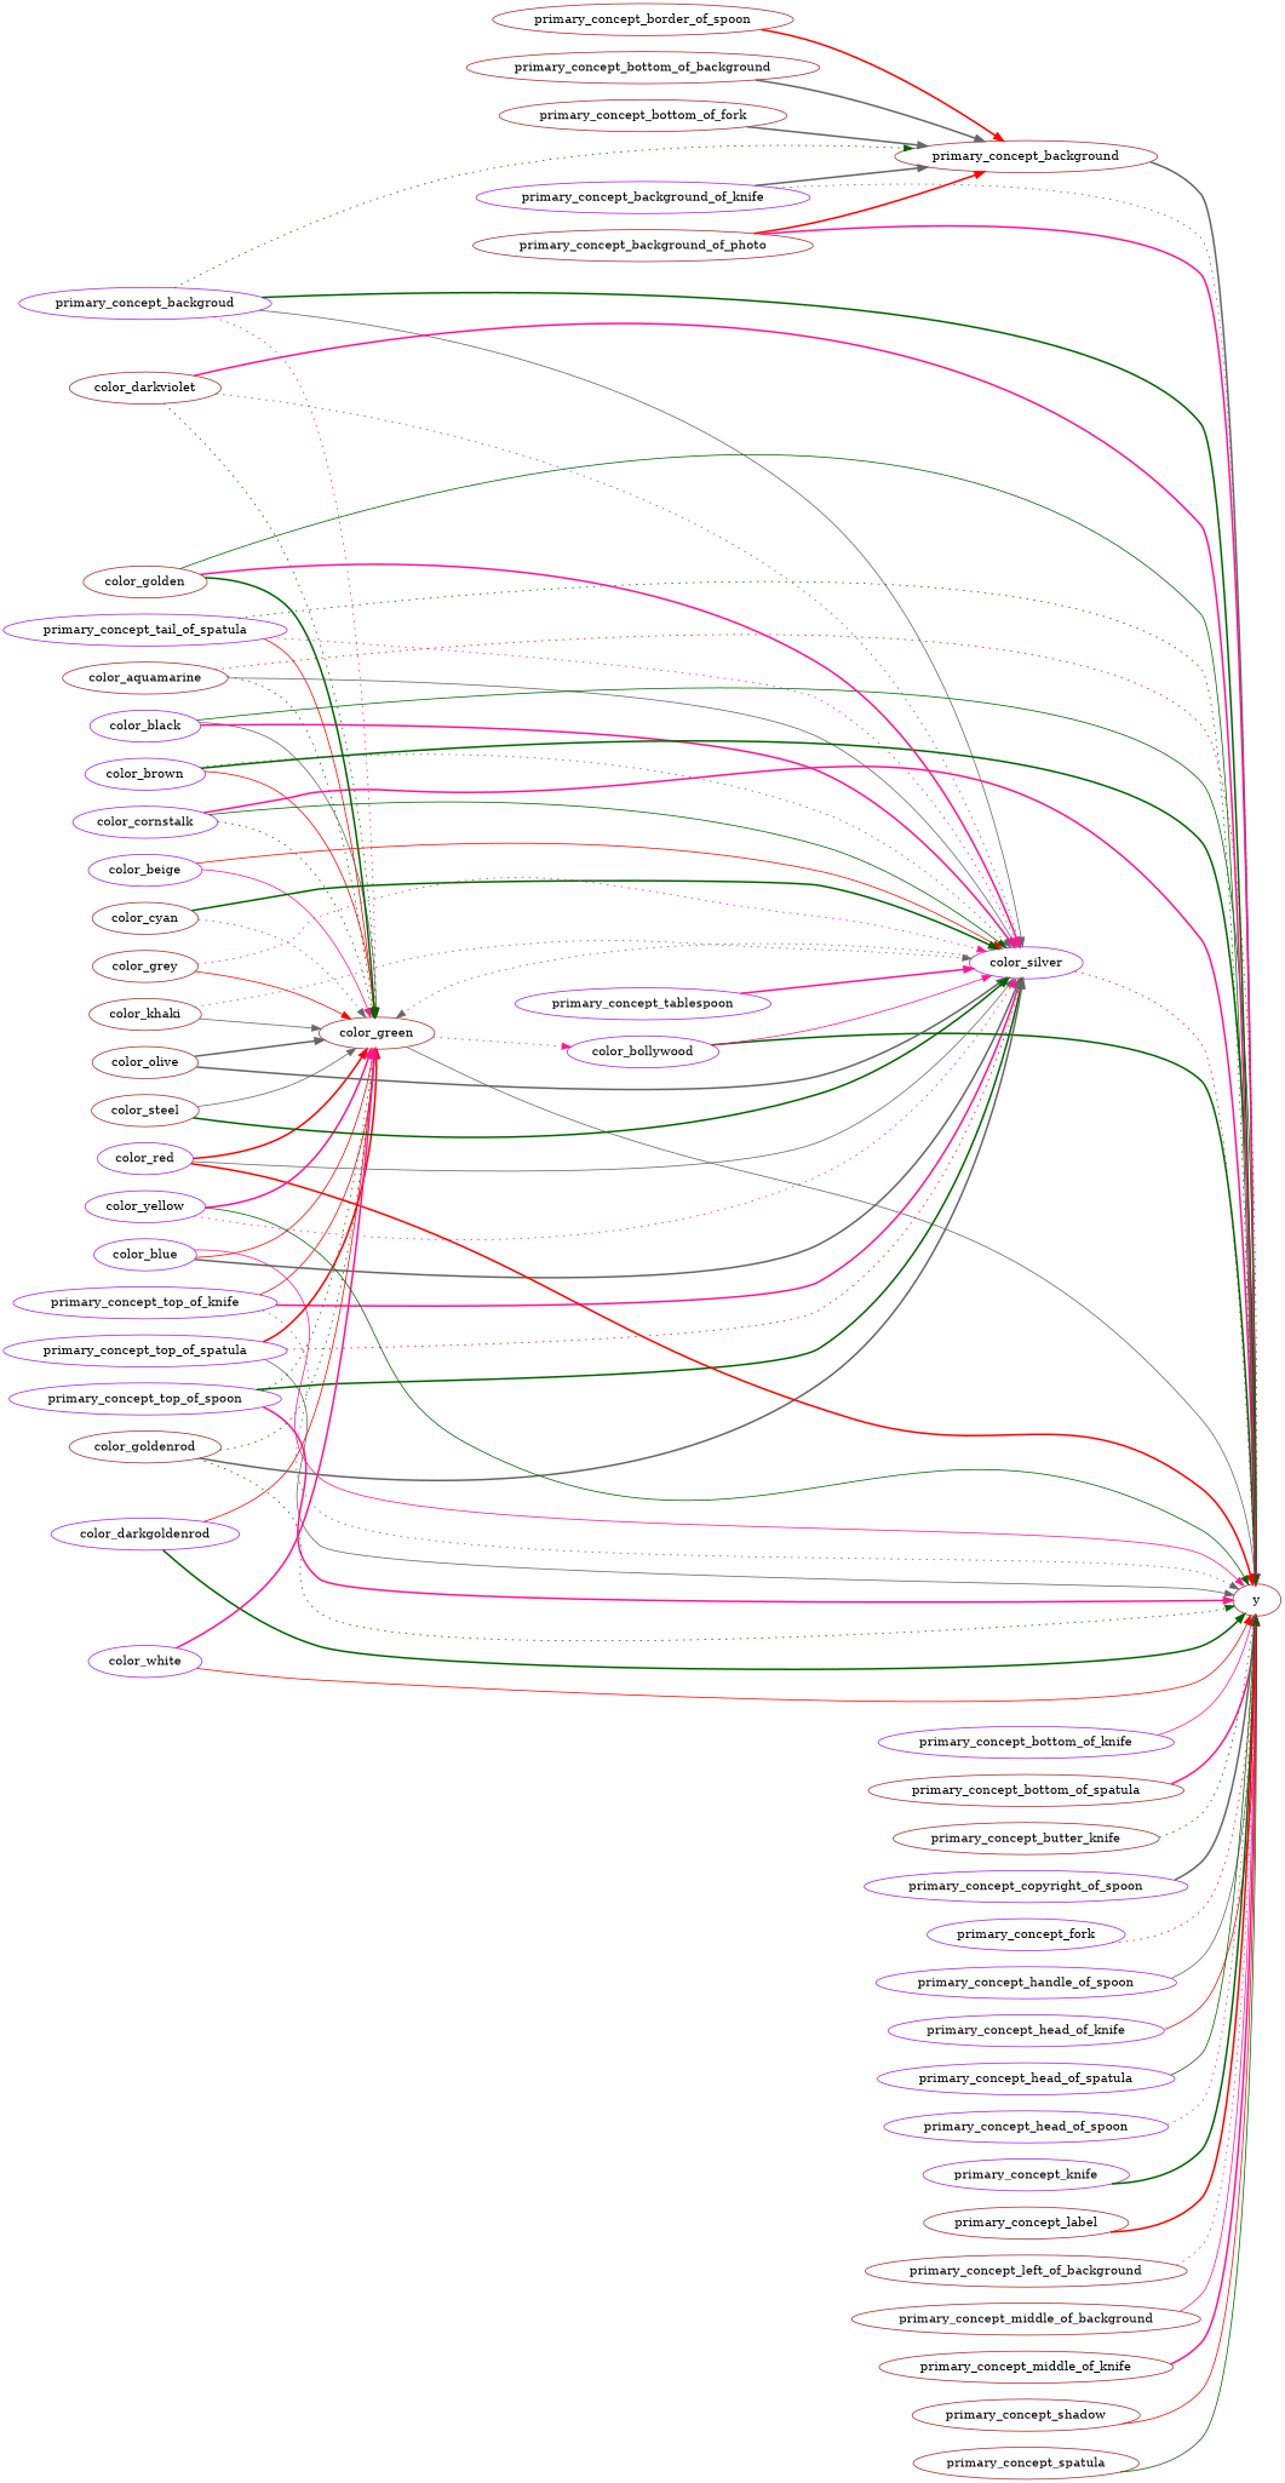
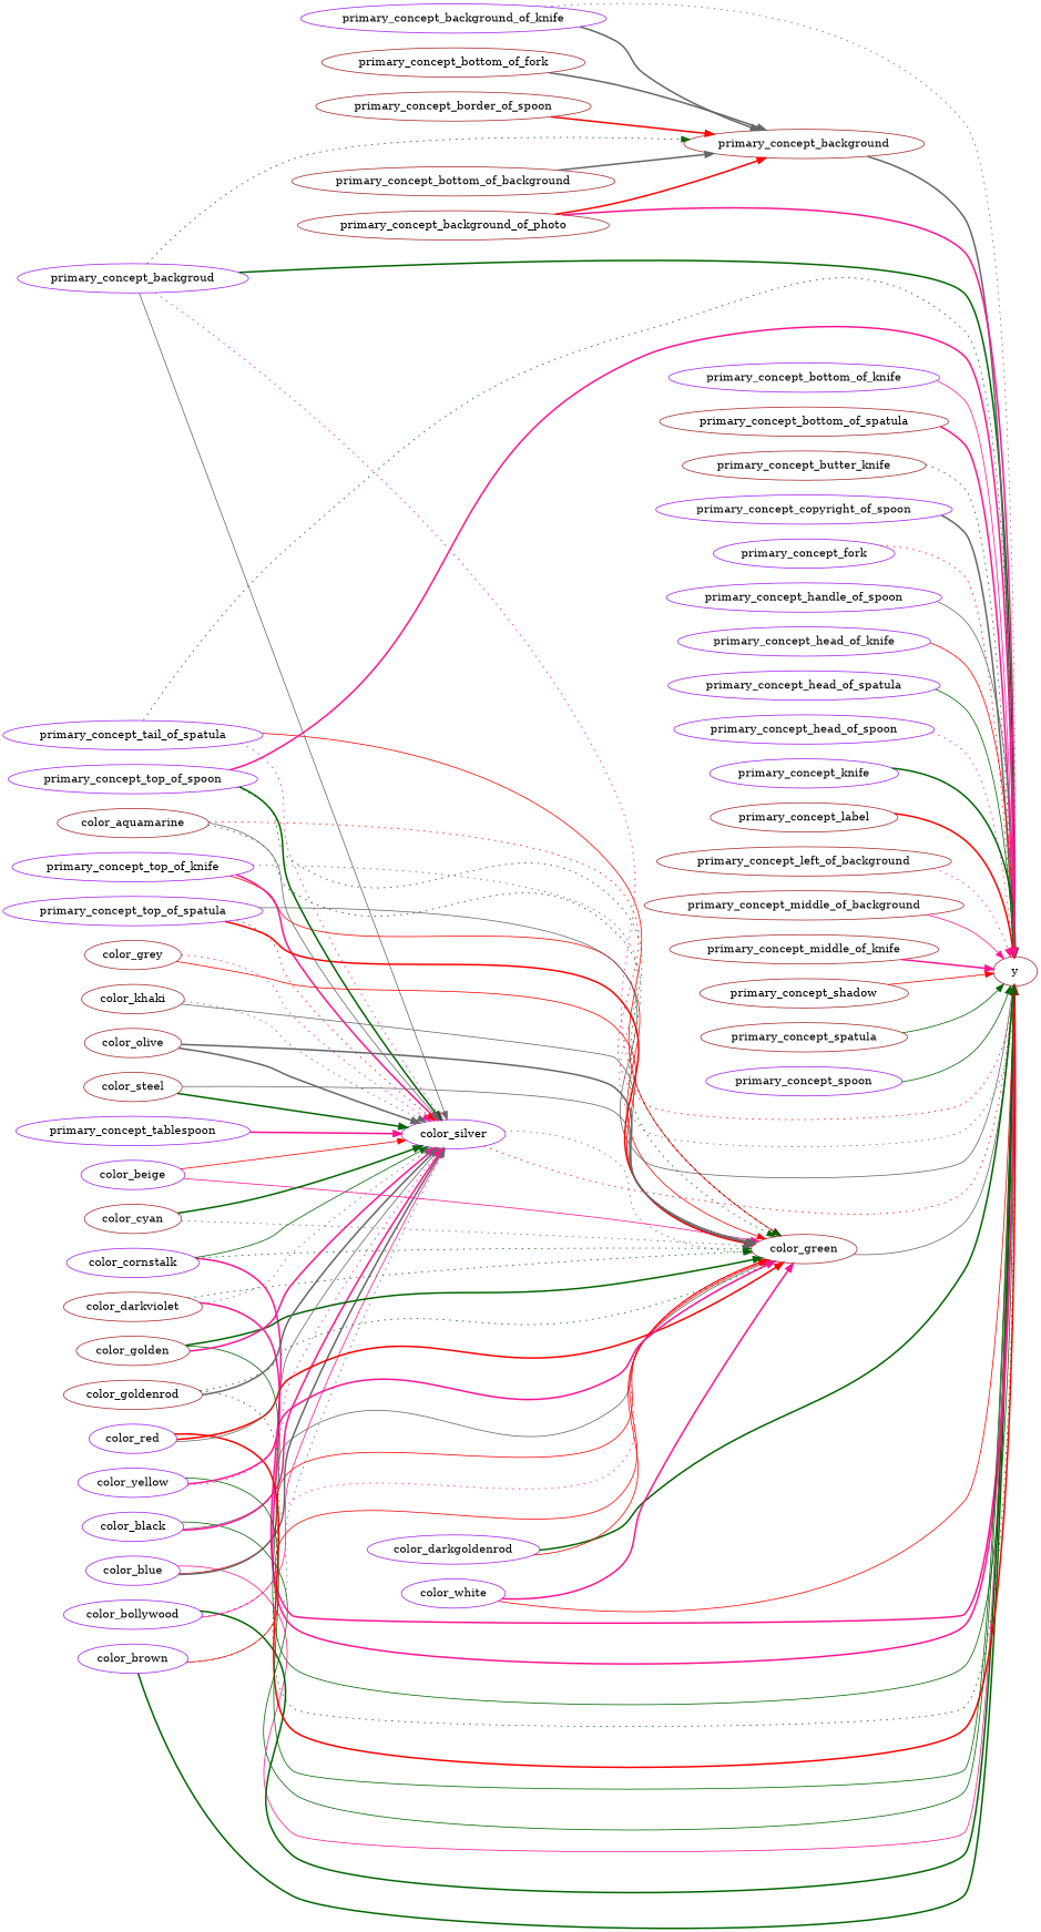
  strict digraph {
    rankdir=LR
    node [color=purple]
    edge [color=darkgreen style=bold]
    y [color=brown]
    primary_concept_backgroud
    primary_concept_background [color=brown]
    color_green [color=brown]
    color_silver
    primary_concept_background_of_knife
    primary_concept_background_of_photo [color=brown]
    primary_concept_bottom_of_knife
    primary_concept_bottom_of_spatula [color=brown]
    primary_concept_butter_knife [color=brown]
    primary_concept_copyright_of_spoon
    primary_concept_fork
    primary_concept_handle_of_spoon
    primary_concept_head_of_knife
    primary_concept_head_of_spatula
    primary_concept_head_of_spoon
    primary_concept_knife
    primary_concept_label [color=brown]
    primary_concept_left_of_background [color=brown]
    primary_concept_middle_of_background [color=brown]
    primary_concept_middle_of_knife [color=brown]
    primary_concept_shadow [color=brown]
    primary_concept_spatula [color=brown]
+   primary_concept_spoon
    primary_concept_tail_of_spatula
    primary_concept_top_of_knife
    primary_concept_top_of_spatula
    primary_concept_top_of_spoon
    color_aquamarine [color=brown]
    color_black
    color_blue
    color_bollywood
    color_brown
    color_cornstalk
    color_darkgoldenrod
    color_darkviolet [color=brown]
    color_golden [color=brown]
    color_goldenrod [color=brown]
    color_red
    color_white
    color_yellow
    primary_concept_border_of_spoon [color=brown]
    primary_concept_bottom_of_background [color=brown]
    primary_concept_bottom_of_fork [color=brown]
    primary_concept_tablespoon
    color_beige
    color_cyan [color=brown]
    color_grey [color=brown]
    color_khaki [color=brown]
    color_olive [color=brown]
    color_steel [color=brown]
    primary_concept_backgroud -> y
    primary_concept_backgroud -> primary_concept_background [style=dotted]
    primary_concept_backgroud -> color_green [color=deeppink style=dotted]
    primary_concept_backgroud -> color_silver [color=gray40 style=solid]
    primary_concept_background -> y [color=gray40]
    color_green -> y [color=gray40 style=solid]
    color_silver -> y [color=red style=dotted]
    color_silver -> color_green [color=gray40 style=dotted]
    primary_concept_background_of_knife -> y [color=gray40 style=dotted]
    primary_concept_background_of_knife -> primary_concept_background [color=gray40]
    primary_concept_background_of_photo -> y [color=deeppink]
    primary_concept_background_of_photo -> primary_concept_background [color=red]
    primary_concept_bottom_of_knife -> y [color=deeppink style=solid]
    primary_concept_bottom_of_spatula -> y [color=deeppink]
    primary_concept_butter_knife -> y [style=dotted]
    primary_concept_copyright_of_spoon -> y [color=gray40]
    primary_concept_fork -> y [color=red style=dotted]
    primary_concept_handle_of_spoon -> y [color=gray40 style=solid]
    primary_concept_head_of_knife -> y [color=red style=solid]
    primary_concept_head_of_spatula -> y [style=solid]
    primary_concept_head_of_spoon -> y [color=deeppink style=dotted]
    primary_concept_knife -> y
    primary_concept_label -> y [color=red]
    primary_concept_left_of_background -> y [color=deeppink style=dotted]
    primary_concept_middle_of_background -> y [color=deeppink style=solid]
    primary_concept_middle_of_knife -> y [color=deeppink]
    primary_concept_shadow -> y [color=red style=solid]
    primary_concept_spatula -> y [style=solid]
+   primary_concept_spoon -> y [style=solid]
    primary_concept_tail_of_spatula -> y [style=dotted]
    primary_concept_tail_of_spatula -> color_green [color=red style=solid]
    primary_concept_tail_of_spatula -> color_silver [color=deeppink style=dotted]
    primary_concept_top_of_knife -> y [color=gray40 style=dotted]
    primary_concept_top_of_knife -> color_green [color=red style=solid]
    primary_concept_top_of_knife -> color_silver [color=deeppink]
    primary_concept_top_of_spatula -> y [color=gray40 style=solid]
    primary_concept_top_of_spatula -> color_green [color=red]
    primary_concept_top_of_spatula -> color_silver [color=red style=dotted]
    primary_concept_top_of_spoon -> y [color=deeppink]
    primary_concept_top_of_spoon -> color_green [style=dotted]
    primary_concept_top_of_spoon -> color_silver
    color_aquamarine -> y [color=red style=dotted]
    color_aquamarine -> color_green [style=dotted]
    color_aquamarine -> color_silver [color=gray40 style=solid]
    color_black -> y [style=solid]
    color_black -> color_green [color=gray40 style=solid]
    color_black -> color_silver [color=deeppink]
    color_blue -> y [color=deeppink style=solid]
    color_blue -> color_green [color=red style=solid]
    color_blue -> color_silver [color=gray40]
    color_bollywood -> y
-   color_green -> color_bollywood [color=deeppink style=dotted]
+   color_bollywood -> color_green [color=deeppink style=dotted]
    color_bollywood -> color_silver [color=deeppink style=solid]
    color_brown -> y
    color_brown -> color_green [color=red style=solid]
    color_brown -> color_silver [color=gray40 style=dotted]
    color_cornstalk -> y [color=deeppink]
    color_cornstalk -> color_green [style=dotted]
    color_cornstalk -> color_silver [style=solid]
    color_darkgoldenrod -> y
    color_darkgoldenrod -> color_green [color=red style=solid]
    color_darkviolet -> y [color=deeppink]
    color_darkviolet -> color_green [style=dotted]
    color_darkviolet -> color_silver [color=gray40 style=dotted]
    color_golden -> y [style=solid]
    color_golden -> color_green
    color_golden -> color_silver [color=deeppink]
    color_goldenrod -> y [style=dotted]
    color_goldenrod -> color_green [style=dotted]
    color_goldenrod -> color_silver [color=gray40]
    color_red -> y [color=red]
    color_red -> color_green [color=red]
    color_red -> color_silver [color=gray40 style=solid]
    color_white -> y [color=red style=solid]
    color_white -> color_green [color=deeppink]
    color_yellow -> y [style=solid]
    color_yellow -> color_green [color=deeppink]
    color_yellow -> color_silver [color=deeppink style=dotted]
    primary_concept_border_of_spoon -> primary_concept_background [color=red]
    primary_concept_bottom_of_background -> primary_concept_background [color=gray40]
    primary_concept_bottom_of_fork -> primary_concept_background [color=gray40]
    primary_concept_tablespoon -> color_silver [color=deeppink]
    color_beige -> color_green [color=deeppink style=solid]
    color_beige -> color_silver [color=red style=solid]
    color_cyan -> color_green [color=gray40 style=dotted]
    color_cyan -> color_silver
    color_grey -> color_green [color=red style=solid]
    color_grey -> color_silver [color=deeppink style=dotted]
    color_khaki -> color_green [color=gray40 style=solid]
    color_khaki -> color_silver [color=gray40 style=dotted]
    color_olive -> color_green [color=gray40]
    color_olive -> color_silver [color=gray40]
    color_steel -> color_green [color=gray40 style=solid]
    color_steel -> color_silver
  }
